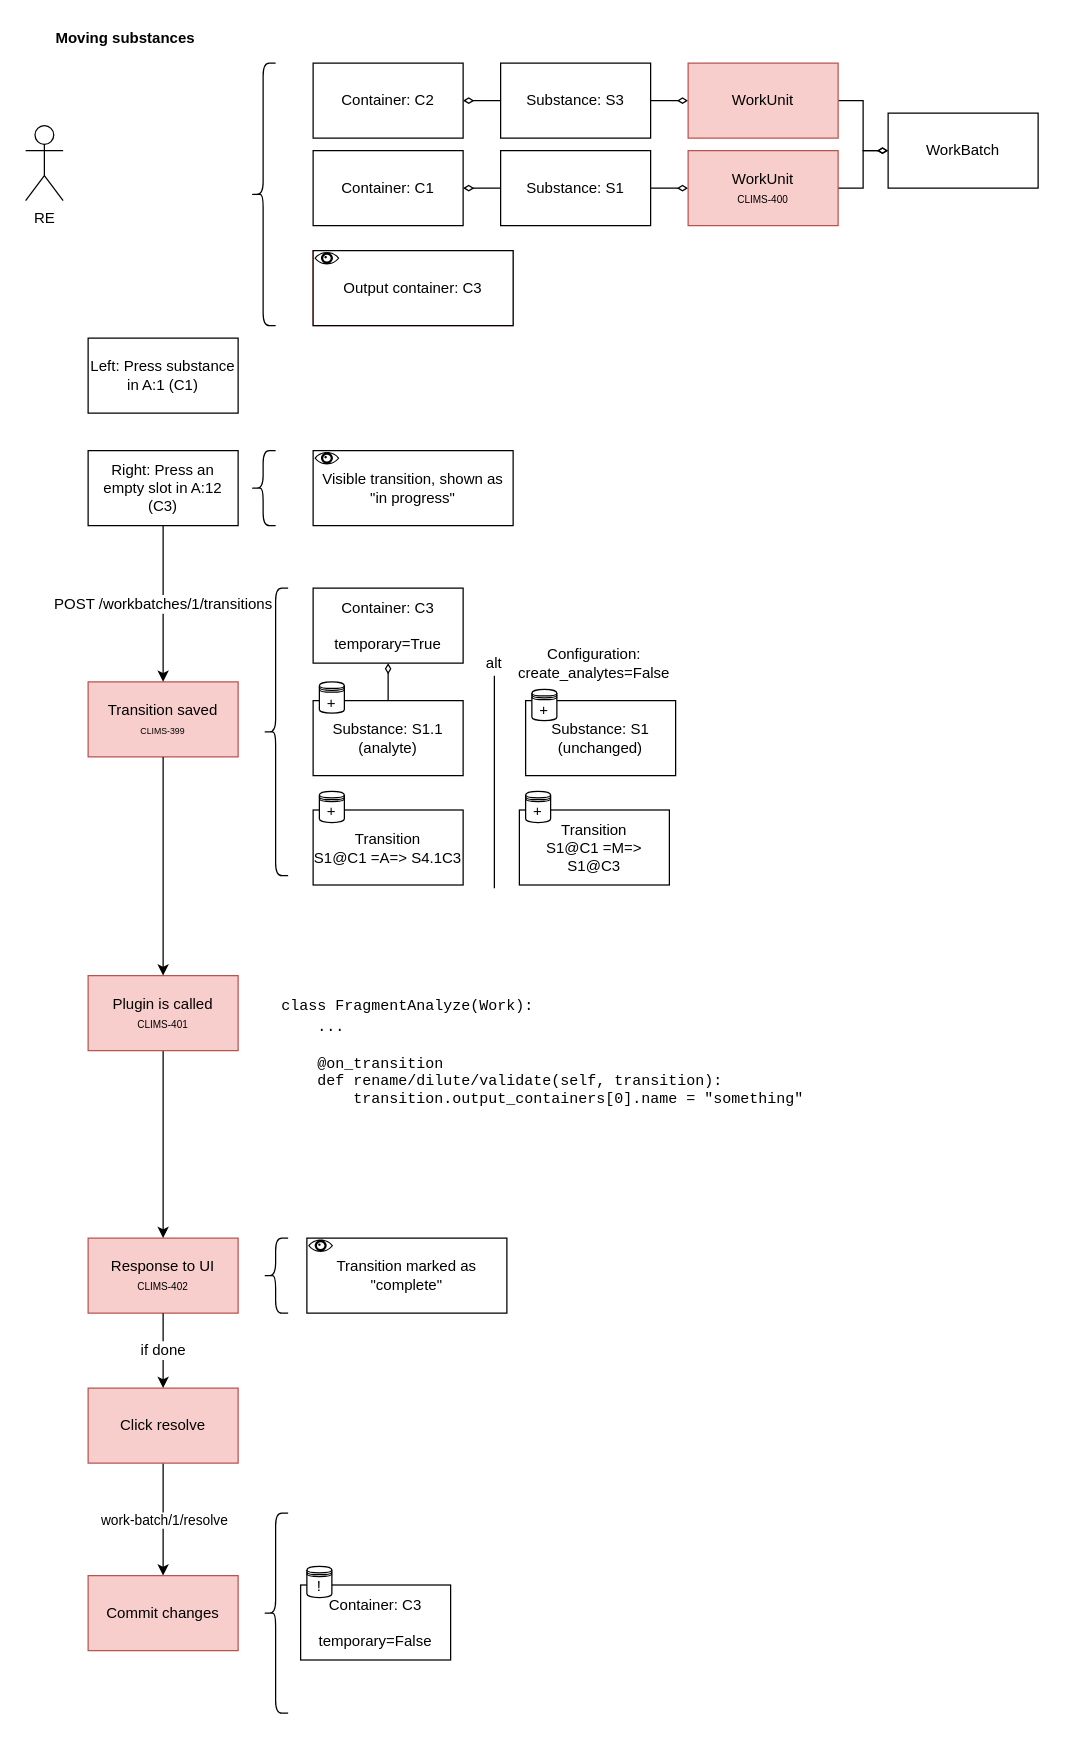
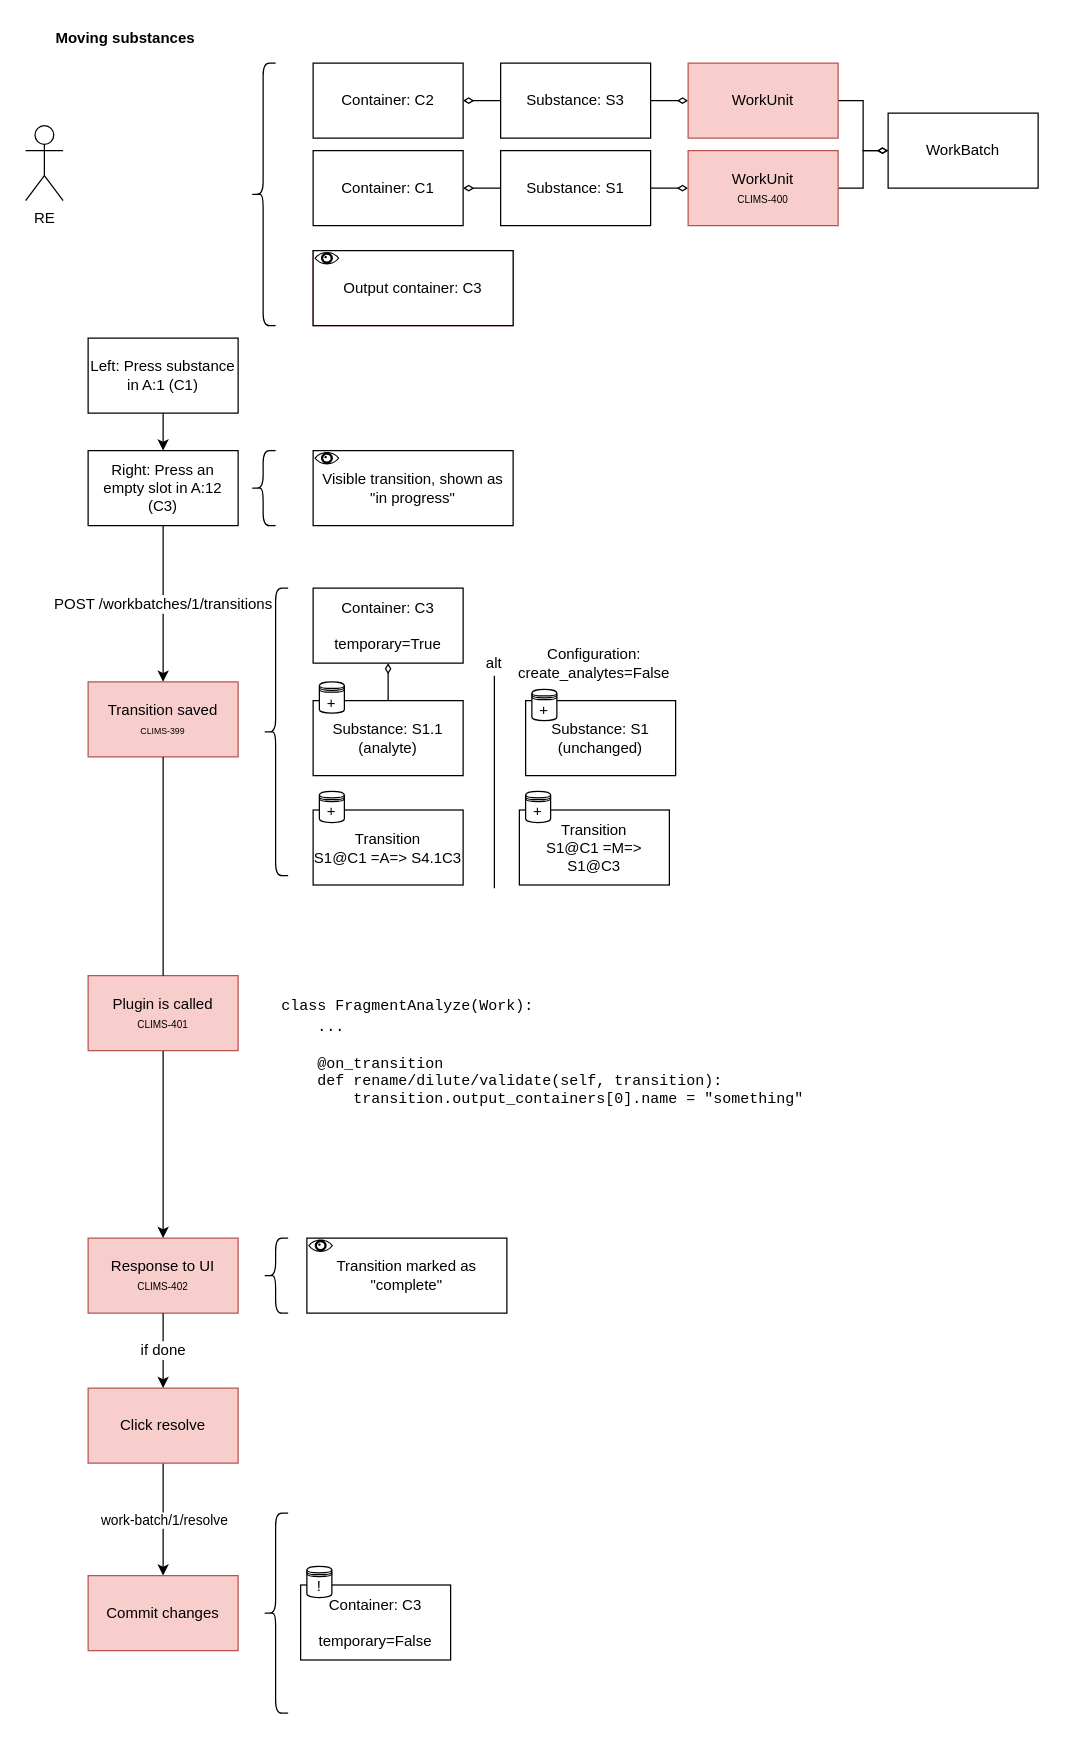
  <mxCell id="0" />
  <mxCell id="1" parent="0" />
  <mxCell id="2" value="RE" style="shape=umlActor;verticalLabelPosition=bottom;verticalAlign=top;html=1;outlineConnect=0;fontSize=12;" parent="1" vertex="1"><mxGeometry x="20" y="100" width="30" height="60" as="geometry" /></mxCell>
+ <mxCell id="3" value="" style="edgeStyle=orthogonalEdgeStyle;rounded=0;orthogonalLoop=1;jettySize=auto;html=1;startArrow=none;startFill=0;endArrow=classic;endFill=1;fontSize=12;" parent="1" source="4" target="7" edge="1"><mxGeometry relative="1" as="geometry" /></mxCell>
  <mxCell id="4" value="Left: Press substance in A:1 (C1)" style="whiteSpace=wrap;html=1;rounded=0;" parent="1" vertex="1"><mxGeometry x="70" y="270" width="120" height="60" as="geometry" /></mxCell>
  <mxCell id="5" value="" style="edgeStyle=orthogonalEdgeStyle;rounded=0;orthogonalLoop=1;jettySize=auto;html=1;startArrow=none;startFill=0;endArrow=classic;endFill=1;fontSize=12;" parent="1" source="62" target="21" edge="1"><mxGeometry relative="1" as="geometry" /></mxCell>
  <mxCell id="6" value="work-batch/1/resolve" style="edgeLabel;html=1;align=center;verticalAlign=middle;resizable=0;points=[];" parent="5" vertex="1" connectable="0"><mxGeometry x="-0.223" relative="1" as="geometry"><mxPoint y="10.83" as="offset" /></mxGeometry></mxCell>
  <mxCell id="7" value="Right: Press an empty slot in A:12 (C3)" style="whiteSpace=wrap;html=1;rounded=0;" parent="1" vertex="1"><mxGeometry x="70" y="360" width="120" height="60" as="geometry" /></mxCell>
  <mxCell id="8" value="" style="shape=curlyBracket;whiteSpace=wrap;html=1;rounded=1;size=0.5;" parent="1" vertex="1"><mxGeometry x="200" y="50" width="20" height="210" as="geometry" /></mxCell>
  <mxCell id="9" value="" style="edgeStyle=orthogonalEdgeStyle;rounded=0;orthogonalLoop=1;jettySize=auto;html=1;startArrow=diamondThin;startFill=0;endArrow=none;endFill=0;fontSize=12;" parent="1" source="10" target="14" edge="1"><mxGeometry relative="1" as="geometry" /></mxCell>
  <mxCell id="10" value="Container: C1" style="rounded=0;whiteSpace=wrap;html=1;fillColor=#FFFFFF;fontSize=12;" parent="1" vertex="1"><mxGeometry x="250" y="120" width="120" height="60" as="geometry" /></mxCell>
  <mxCell id="11" value="" style="edgeStyle=orthogonalEdgeStyle;rounded=0;orthogonalLoop=1;jettySize=auto;html=1;startArrow=diamondThin;startFill=0;endArrow=none;endFill=0;fontSize=12;" parent="1" source="12" target="16" edge="1"><mxGeometry relative="1" as="geometry" /></mxCell>
  <mxCell id="12" value="Container: C2" style="rounded=0;whiteSpace=wrap;html=1;fillColor=#FFFFFF;fontSize=12;" parent="1" vertex="1"><mxGeometry x="250" y="50" width="120" height="60" as="geometry" /></mxCell>
  <mxCell id="13" style="edgeStyle=orthogonalEdgeStyle;rounded=0;orthogonalLoop=1;jettySize=auto;html=1;startArrow=none;startFill=0;endArrow=diamondThin;endFill=0;strokeColor=#000000;fontSize=12;" parent="1" source="14" target="36" edge="1"><mxGeometry relative="1" as="geometry" /></mxCell>
  <mxCell id="14" value="Substance: S1" style="rounded=0;whiteSpace=wrap;html=1;fillColor=#FFFFFF;fontSize=12;" parent="1" vertex="1"><mxGeometry x="400" y="120" width="120" height="60" as="geometry" /></mxCell>
  <mxCell id="15" style="edgeStyle=orthogonalEdgeStyle;rounded=0;orthogonalLoop=1;jettySize=auto;html=1;startArrow=none;startFill=0;endArrow=diamondThin;endFill=0;strokeColor=#000000;fontSize=12;" parent="1" source="16" target="34" edge="1"><mxGeometry relative="1" as="geometry" /></mxCell>
  <mxCell id="16" value="Substance: S3" style="rounded=0;whiteSpace=wrap;html=1;fillColor=#FFFFFF;fontSize=12;" parent="1" vertex="1"><mxGeometry x="400" y="50" width="120" height="60" as="geometry" /></mxCell>
  <mxCell id="17" value="" style="shape=curlyBracket;whiteSpace=wrap;html=1;rounded=1;size=0.5;" parent="1" vertex="1"><mxGeometry x="210" y="470" width="20" height="230" as="geometry" /></mxCell>
  <mxCell id="18" value="" style="edgeStyle=orthogonalEdgeStyle;rounded=0;orthogonalLoop=1;jettySize=auto;html=1;startArrow=diamondThin;startFill=0;endArrow=none;endFill=0;fontSize=12;" parent="1" source="19" target="20" edge="1"><mxGeometry relative="1" as="geometry" /></mxCell>
  <mxCell id="19" value="Container: C3&lt;br&gt;&lt;br&gt;temporary=True" style="rounded=0;whiteSpace=wrap;html=1;fillColor=#FFFFFF;fontSize=12;" parent="1" vertex="1"><mxGeometry x="250" y="470" width="120" height="60" as="geometry" /></mxCell>
  <mxCell id="20" value="Substance: S1.1&lt;br&gt;(analyte)" style="rounded=0;whiteSpace=wrap;html=1;fillColor=#FFFFFF;fontSize=12;" parent="1" vertex="1"><mxGeometry x="250" y="560" width="120" height="60" as="geometry" /></mxCell>
  <mxCell id="21" value="Commit changes" style="whiteSpace=wrap;html=1;rounded=0;fillColor=#f8cecc;strokeColor=#b85450;" parent="1" vertex="1"><mxGeometry x="70" y="1260" width="120" height="60" as="geometry" /></mxCell>
  <mxCell id="22" value="" style="shape=curlyBracket;whiteSpace=wrap;html=1;rounded=1;size=0.5;" parent="1" vertex="1"><mxGeometry x="210" y="1210" width="20" height="160" as="geometry" /></mxCell>
  <mxCell id="23" value="Container: C3&lt;br&gt;&lt;br&gt;temporary=False" style="rounded=0;whiteSpace=wrap;html=1;fillColor=#FFFFFF;fontSize=12;" parent="1" vertex="1"><mxGeometry x="240" y="1267.5" width="120" height="60" as="geometry" /></mxCell>
  <mxCell id="24" value="+" style="shape=datastore;whiteSpace=wrap;html=1;fontSize=12;" parent="1" vertex="1"><mxGeometry x="255" y="545" width="20" height="25" as="geometry" /></mxCell>
  <mxCell id="25" value="!" style="shape=datastore;whiteSpace=wrap;html=1;fontSize=12;" parent="1" vertex="1"><mxGeometry x="245" y="1252.5" width="20" height="25" as="geometry" /></mxCell>
  <mxCell id="26" value="" style="line;strokeWidth=1;direction=south;html=1;fillColor=#FFFFFF;fontSize=12;" parent="1" vertex="1"><mxGeometry x="390" y="540" width="10" height="170" as="geometry" /></mxCell>
  <mxCell id="27" value="alt" style="text;html=1;strokeColor=none;fillColor=none;align=center;verticalAlign=middle;whiteSpace=wrap;rounded=0;fontSize=12;" parent="1" vertex="1"><mxGeometry x="375" y="520" width="40" height="20" as="geometry" /></mxCell>
  <mxCell id="28" value="Substance: S1&lt;br&gt;(unchanged)" style="rounded=0;whiteSpace=wrap;html=1;fillColor=#FFFFFF;fontSize=12;" parent="1" vertex="1"><mxGeometry x="420" y="560" width="120" height="60" as="geometry" /></mxCell>
  <mxCell id="29" value="+" style="shape=datastore;whiteSpace=wrap;html=1;fontSize=12;" parent="1" vertex="1"><mxGeometry x="425" y="551" width="20" height="25" as="geometry" /></mxCell>
  <mxCell id="30" value="Configuration: create_analytes=False" style="text;html=1;strokeColor=none;fillColor=none;align=center;verticalAlign=middle;whiteSpace=wrap;rounded=0;fontSize=12;" parent="1" vertex="1"><mxGeometry x="455" y="520" width="40" height="20" as="geometry" /></mxCell>
  <mxCell id="31" style="edgeStyle=orthogonalEdgeStyle;rounded=0;orthogonalLoop=1;jettySize=auto;html=1;startArrow=diamondThin;startFill=0;endArrow=none;endFill=0;fontSize=12;strokeColor=none;" parent="1" source="34" target="16" edge="1"><mxGeometry relative="1" as="geometry"><Array as="points" /></mxGeometry></mxCell>
  <mxCell id="32" value="WorkBatch" style="rounded=0;whiteSpace=wrap;html=1;strokeWidth=1;fillColor=#FFFFFF;fontSize=12;" parent="1" vertex="1"><mxGeometry x="710" y="90" width="120" height="60" as="geometry" /></mxCell>
  <mxCell id="33" style="edgeStyle=orthogonalEdgeStyle;rounded=0;orthogonalLoop=1;jettySize=auto;html=1;startArrow=none;startFill=0;endArrow=diamondThin;endFill=0;strokeColor=#000000;fontSize=12;" parent="1" source="34" target="32" edge="1"><mxGeometry relative="1" as="geometry" /></mxCell>
  <mxCell id="34" value="WorkUnit" style="rounded=0;whiteSpace=wrap;html=1;fillColor=#f8cecc;fontSize=12;strokeColor=#b85450;" parent="1" vertex="1"><mxGeometry x="550" y="50" width="120" height="60" as="geometry" /></mxCell>
  <mxCell id="35" style="edgeStyle=orthogonalEdgeStyle;rounded=0;orthogonalLoop=1;jettySize=auto;html=1;startArrow=none;startFill=0;endArrow=diamondThin;endFill=0;strokeColor=#000000;fontSize=12;" parent="1" source="36" target="32" edge="1"><mxGeometry relative="1" as="geometry" /></mxCell>
  <mxCell id="36" value="WorkUnit&lt;br&gt;&lt;font style=&quot;font-size: 8px&quot;&gt;CLIMS-400&lt;/font&gt;" style="rounded=0;whiteSpace=wrap;html=1;fillColor=#f8cecc;fontSize=12;strokeColor=#b85450;" parent="1" vertex="1"><mxGeometry x="550" y="120" width="120" height="60" as="geometry" /></mxCell>
  <mxCell id="37" value="Transition saved&lt;br&gt;&lt;font style=&quot;font-size: 7px&quot;&gt;CLIMS-399&lt;/font&gt;" style="rounded=0;whiteSpace=wrap;html=1;fillColor=#f8cecc;strokeColor=#b85450;" parent="1" vertex="1"><mxGeometry x="70" y="545" width="120" height="60" as="geometry" /></mxCell>
  <mxCell id="38" value="POST /workbatches/1/transitions" style="edgeStyle=orthogonalEdgeStyle;rounded=0;orthogonalLoop=1;jettySize=auto;html=1;startArrow=none;startFill=0;endArrow=classic;endFill=1;fontSize=12;" parent="1" source="7" target="37" edge="1"><mxGeometry relative="1" as="geometry"><mxPoint x="130" y="440" as="sourcePoint" /><mxPoint x="130" y="800" as="targetPoint" /></mxGeometry></mxCell>
  <mxCell id="39" value="" style="shape=curlyBracket;whiteSpace=wrap;html=1;rounded=1;" parent="1" vertex="1"><mxGeometry x="200" y="360" width="20" height="60" as="geometry" /></mxCell>
  <mxCell id="40" value="" style="group" parent="1" vertex="1" connectable="0"><mxGeometry x="250" y="360" width="160" height="60" as="geometry" /></mxCell>
  <mxCell id="41" value="" style="group" parent="40" vertex="1" connectable="0"><mxGeometry width="160" height="60" as="geometry" /></mxCell>
  <mxCell id="42" value="Visible transition, shown as &quot;in progress&quot;" style="rounded=0;whiteSpace=wrap;html=1;fillColor=#FFFFFF;fontSize=12;" parent="41" vertex="1"><mxGeometry width="160" height="60" as="geometry" /></mxCell>
  <mxCell id="43" value="" style="shape=mxgraph.signs.healthcare.eye;html=1;fillColor=#000000;strokeColor=none;verticalLabelPosition=bottom;verticalAlign=top;align=center;" parent="41" vertex="1"><mxGeometry x="1" y="1" width="20" height="10" as="geometry" /></mxCell>
  <mxCell id="44" value="Transition&lt;br&gt;S1@C1 =A=&amp;gt; S4.1C3" style="rounded=0;whiteSpace=wrap;html=1;fillColor=#FFFFFF;fontSize=12;" parent="1" vertex="1"><mxGeometry x="250" y="647.5" width="120" height="60" as="geometry" /></mxCell>
  <mxCell id="45" value="+" style="shape=datastore;whiteSpace=wrap;html=1;fontSize=12;" parent="1" vertex="1"><mxGeometry x="255" y="632.5" width="20" height="25" as="geometry" /></mxCell>
  <mxCell id="46" value="Transition&lt;br&gt;S1@C1 =M=&amp;gt; S1@C3" style="rounded=0;whiteSpace=wrap;html=1;fillColor=#FFFFFF;fontSize=12;" parent="1" vertex="1"><mxGeometry x="415" y="647.5" width="120" height="60" as="geometry" /></mxCell>
  <mxCell id="47" value="+" style="shape=datastore;whiteSpace=wrap;html=1;fontSize=12;" parent="1" vertex="1"><mxGeometry x="420" y="632.5" width="20" height="25" as="geometry" /></mxCell>
  <mxCell id="48" value="Response to UI&lt;br&gt;&lt;font style=&quot;font-size: 8px&quot;&gt;CLIMS-402&lt;/font&gt;" style="rounded=0;whiteSpace=wrap;html=1;fillColor=#f8cecc;strokeColor=#b85450;" parent="1" vertex="1"><mxGeometry x="70" y="990" width="120" height="60" as="geometry" /></mxCell>
  <mxCell id="49" value="" style="edgeStyle=orthogonalEdgeStyle;rounded=0;orthogonalLoop=1;jettySize=auto;html=1;startArrow=none;startFill=0;endArrow=classic;endFill=1;fontSize=12;" parent="1" source="55" target="48" edge="1"><mxGeometry relative="1" as="geometry"><mxPoint x="130" y="605" as="sourcePoint" /><mxPoint x="130" y="920" as="targetPoint" /></mxGeometry></mxCell>
  <mxCell id="50" value="" style="group" parent="1" vertex="1" connectable="0"><mxGeometry x="245" y="990" width="160" height="60" as="geometry" /></mxCell>
  <mxCell id="51" value="" style="group" parent="50" vertex="1" connectable="0"><mxGeometry width="160" height="60" as="geometry" /></mxCell>
  <mxCell id="52" value="Transition marked as &quot;complete&quot;" style="rounded=0;whiteSpace=wrap;html=1;fillColor=#FFFFFF;fontSize=12;" parent="51" vertex="1"><mxGeometry width="160" height="60" as="geometry" /></mxCell>
  <mxCell id="53" value="" style="shape=mxgraph.signs.healthcare.eye;html=1;fillColor=#000000;strokeColor=none;verticalLabelPosition=bottom;verticalAlign=top;align=center;" parent="51" vertex="1"><mxGeometry x="1" y="1" width="20" height="10" as="geometry" /></mxCell>
  <mxCell id="54" value="" style="shape=curlyBracket;whiteSpace=wrap;html=1;rounded=1;" parent="1" vertex="1"><mxGeometry x="210" y="990" width="20" height="60" as="geometry" /></mxCell>
  <mxCell id="55" value="Plugin is called&lt;br&gt;&lt;font style=&quot;font-size: 8px&quot;&gt;CLIMS-401&lt;/font&gt;" style="rounded=0;whiteSpace=wrap;html=1;fillColor=#f8cecc;strokeColor=#b85450;" parent="1" vertex="1"><mxGeometry x="70" y="780" width="120" height="60" as="geometry" /></mxCell>
- <mxCell id="56" value="" style="edgeStyle=orthogonalEdgeStyle;rounded=0;orthogonalLoop=1;jettySize=auto;html=1;startArrow=none;startFill=0;endArrow=classic;endFill=1;fontSize=12;" parent="1" source="37" target="55" edge="1"><mxGeometry relative="1" as="geometry"><mxPoint x="130" y="605" as="sourcePoint" /><mxPoint x="130" y="990" as="targetPoint" /></mxGeometry></mxCell>
+ <mxCell id="56" value="" style="edgeStyle=orthogonalEdgeStyle;rounded=0;orthogonalLoop=1;jettySize=auto;html=1;startArrow=none;startFill=0;endArrow=none;endFill=1;fontSize=12;" parent="1" source="37" target="55" edge="1"><mxGeometry relative="1" as="geometry"><mxPoint x="130" y="605" as="sourcePoint" /><mxPoint x="130" y="990" as="targetPoint" /></mxGeometry></mxCell>
  <mxCell id="57" value="&lt;h1&gt;&lt;div style=&quot;text-align: justify&quot;&gt;&lt;span style=&quot;font-family: &amp;#34;courier new&amp;#34; ; font-size: 12px ; font-weight: normal&quot;&gt;class FragmentAnalyze(Work):&lt;/span&gt;&lt;br&gt;&lt;/div&gt;&lt;font face=&quot;Courier New&quot; style=&quot;font-size: 12px ; font-weight: normal&quot;&gt;&lt;div style=&quot;text-align: justify&quot;&gt;&lt;span&gt;&amp;nbsp; &amp;nbsp; ...&lt;/span&gt;&lt;/div&gt;&lt;div style=&quot;text-align: justify&quot;&gt;&lt;span&gt;&amp;nbsp; &amp;nbsp;&amp;nbsp;&lt;/span&gt;&lt;/div&gt;&lt;div style=&quot;text-align: justify&quot;&gt;&lt;span&gt;&amp;nbsp; &amp;nbsp; @on_transition&lt;/span&gt;&lt;/div&gt;&lt;div style=&quot;text-align: justify&quot;&gt;&lt;span&gt;&amp;nbsp; &amp;nbsp; def rename/dilute/validate(self, transition):&lt;/span&gt;&lt;/div&gt;&lt;div style=&quot;text-align: justify&quot;&gt;&lt;span&gt;&amp;nbsp; &amp;nbsp; &amp;nbsp; &amp;nbsp; transition.output_containers[0].name = &quot;something&quot;&lt;/span&gt;&lt;/div&gt;&lt;/font&gt;&lt;/h1&gt;" style="text;html=1;strokeColor=none;fillColor=none;spacing=5;spacingTop=-20;whiteSpace=wrap;overflow=hidden;rounded=0;fontSize=12;" parent="1" vertex="1"><mxGeometry x="220" y="780" width="520" height="190" as="geometry" /></mxCell>
  <mxCell id="58" value="" style="group;fillColor=#f8cecc;strokeColor=#b85450;" parent="1" vertex="1" connectable="0"><mxGeometry x="250" y="200" width="160" height="60" as="geometry" /></mxCell>
  <mxCell id="59" value="" style="group" parent="58" vertex="1" connectable="0"><mxGeometry width="160" height="60" as="geometry" /></mxCell>
  <mxCell id="60" value="Output container: C3" style="rounded=0;whiteSpace=wrap;html=1;fillColor=#FFFFFF;fontSize=12;" parent="59" vertex="1"><mxGeometry width="160" height="60" as="geometry" /></mxCell>
  <mxCell id="61" value="" style="shape=mxgraph.signs.healthcare.eye;html=1;fillColor=#000000;strokeColor=none;verticalLabelPosition=bottom;verticalAlign=top;align=center;" parent="59" vertex="1"><mxGeometry x="1" y="1" width="20" height="10" as="geometry" /></mxCell>
  <mxCell id="62" value="Click resolve" style="rounded=0;whiteSpace=wrap;html=1;fillColor=#f8cecc;strokeColor=#b85450;" parent="1" vertex="1"><mxGeometry x="70" y="1110" width="120" height="60" as="geometry" /></mxCell>
  <mxCell id="63" value="if done" style="edgeStyle=orthogonalEdgeStyle;rounded=0;orthogonalLoop=1;jettySize=auto;html=1;startArrow=none;startFill=0;endArrow=classic;endFill=1;fontSize=12;" parent="1" source="48" target="62" edge="1"><mxGeometry relative="1" as="geometry"><mxPoint x="130" y="1050" as="sourcePoint" /><mxPoint x="130" y="1260" as="targetPoint" /></mxGeometry></mxCell>
  <mxCell id="64" value="Moving substances" style="text;html=1;strokeColor=none;fillColor=none;align=center;verticalAlign=middle;whiteSpace=wrap;rounded=0;fontStyle=1" vertex="1" parent="1"><mxGeometry x="20" y="20" width="160" height="20" as="geometry" /></mxCell>
